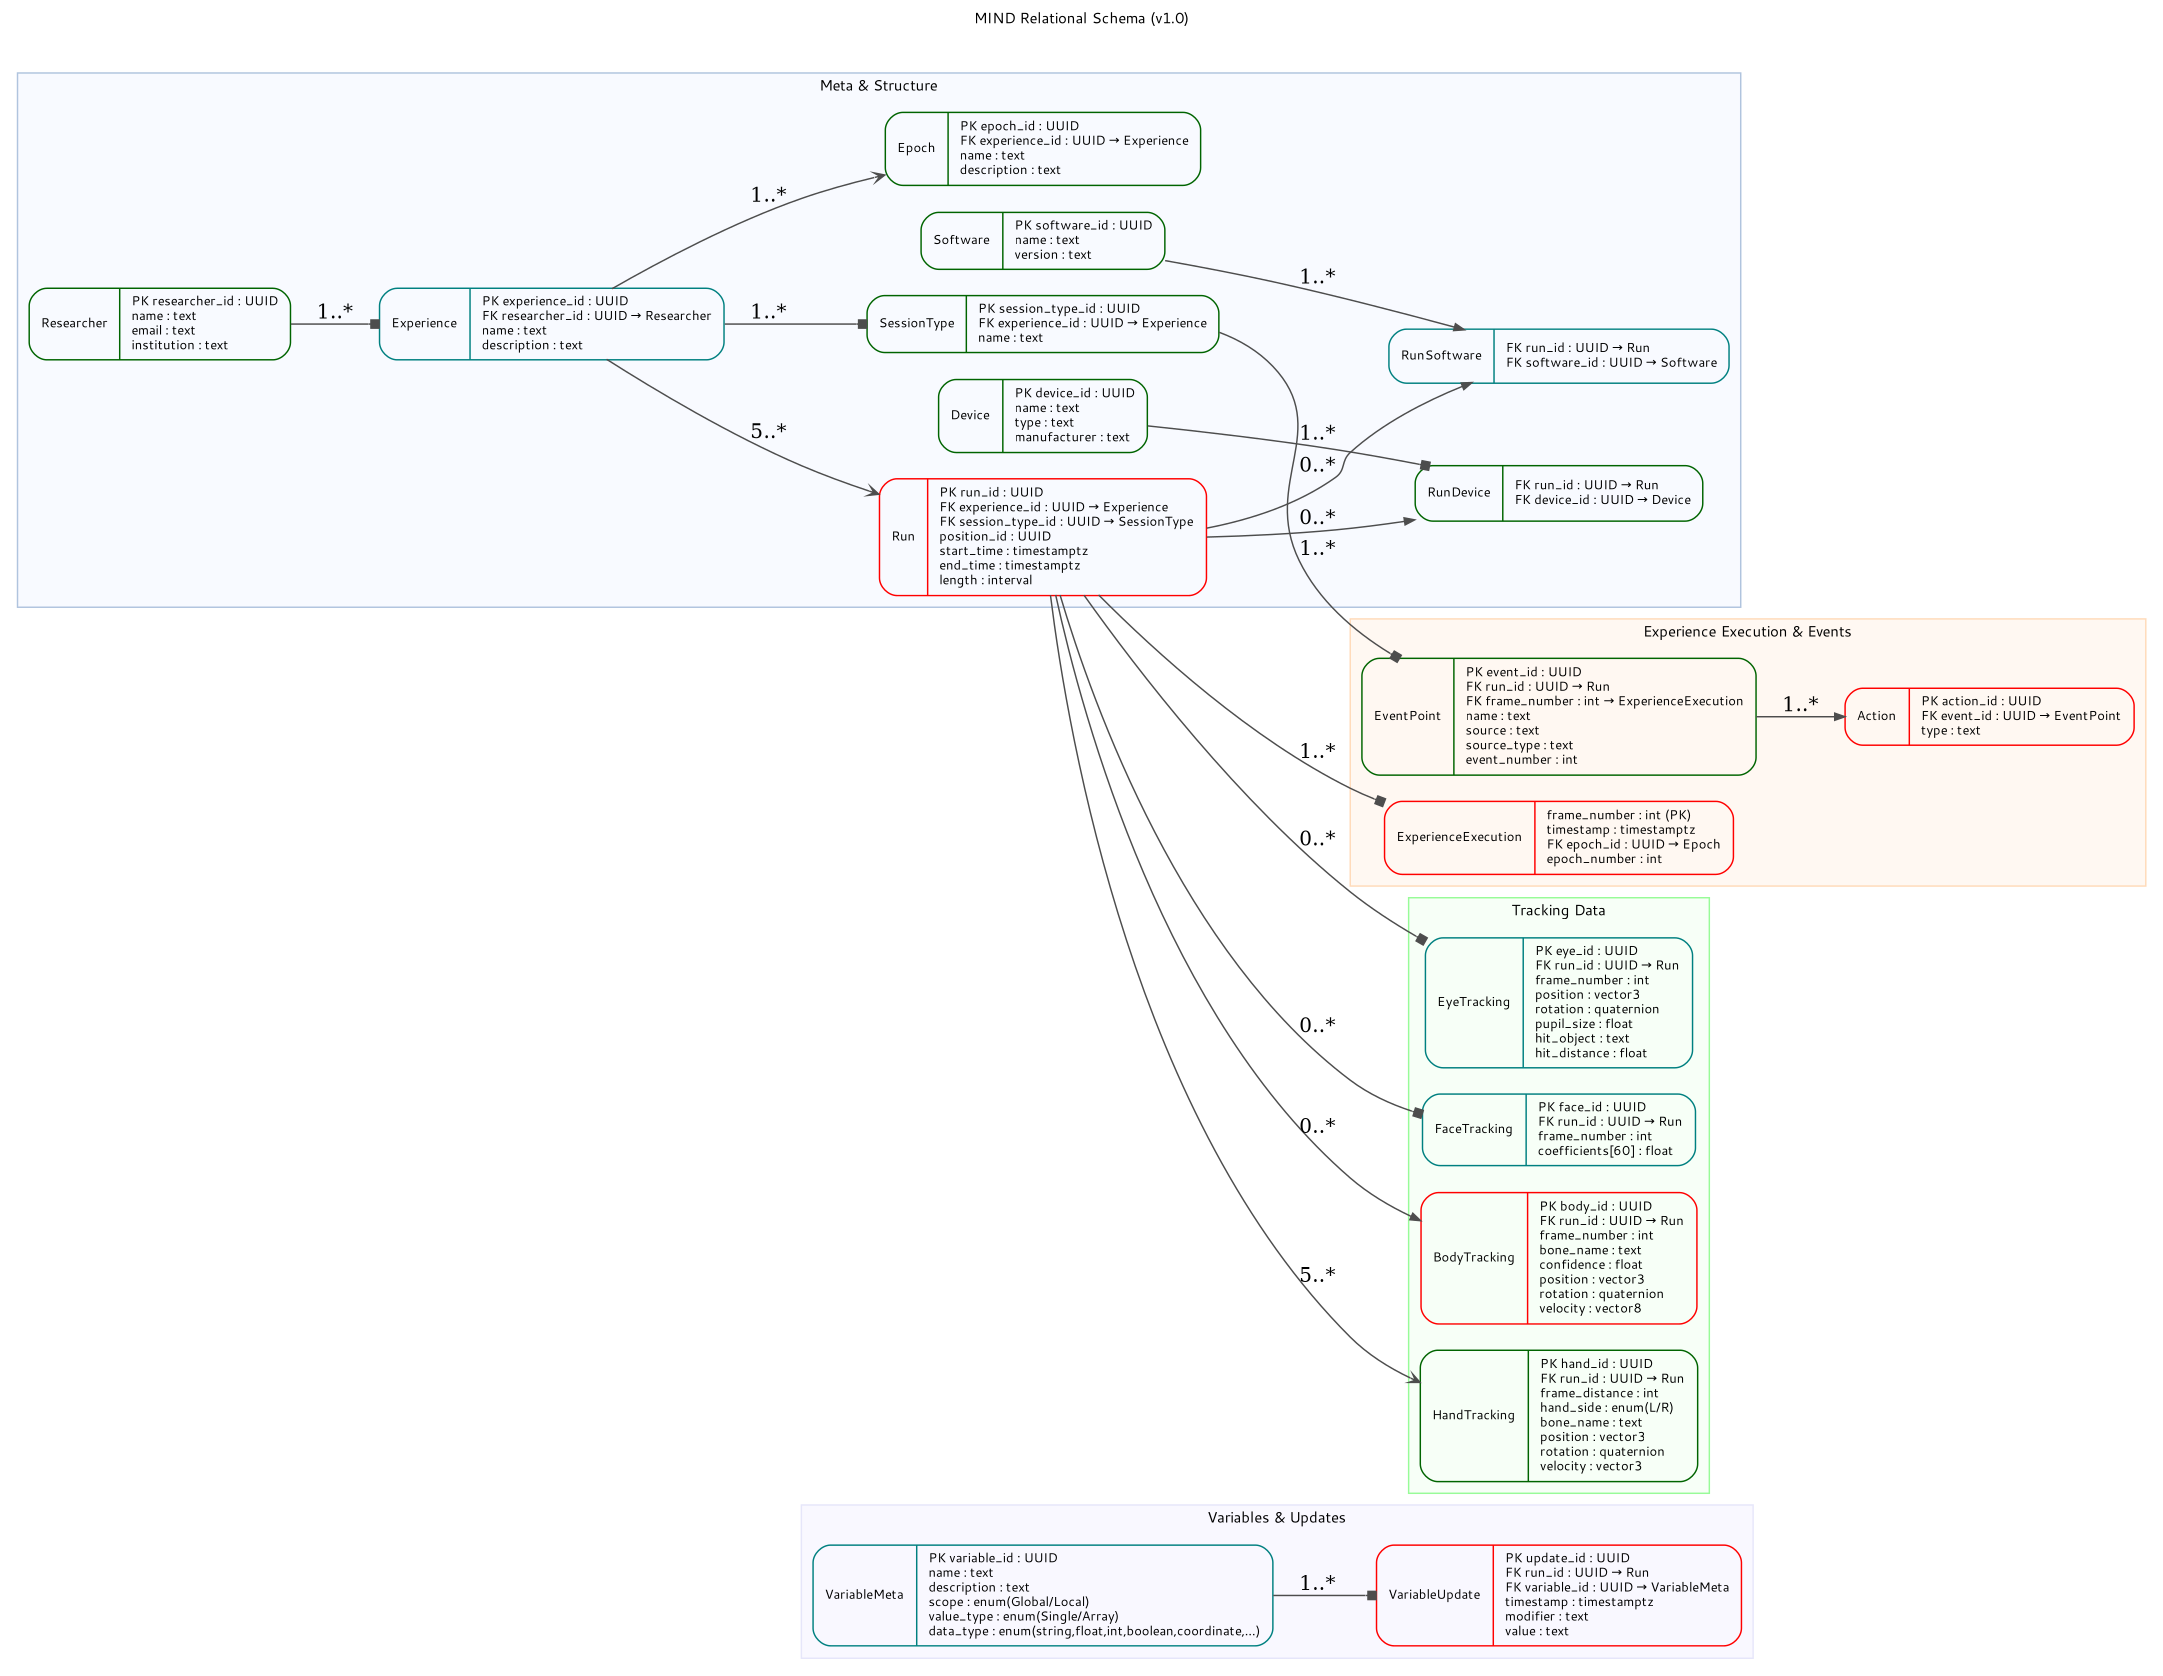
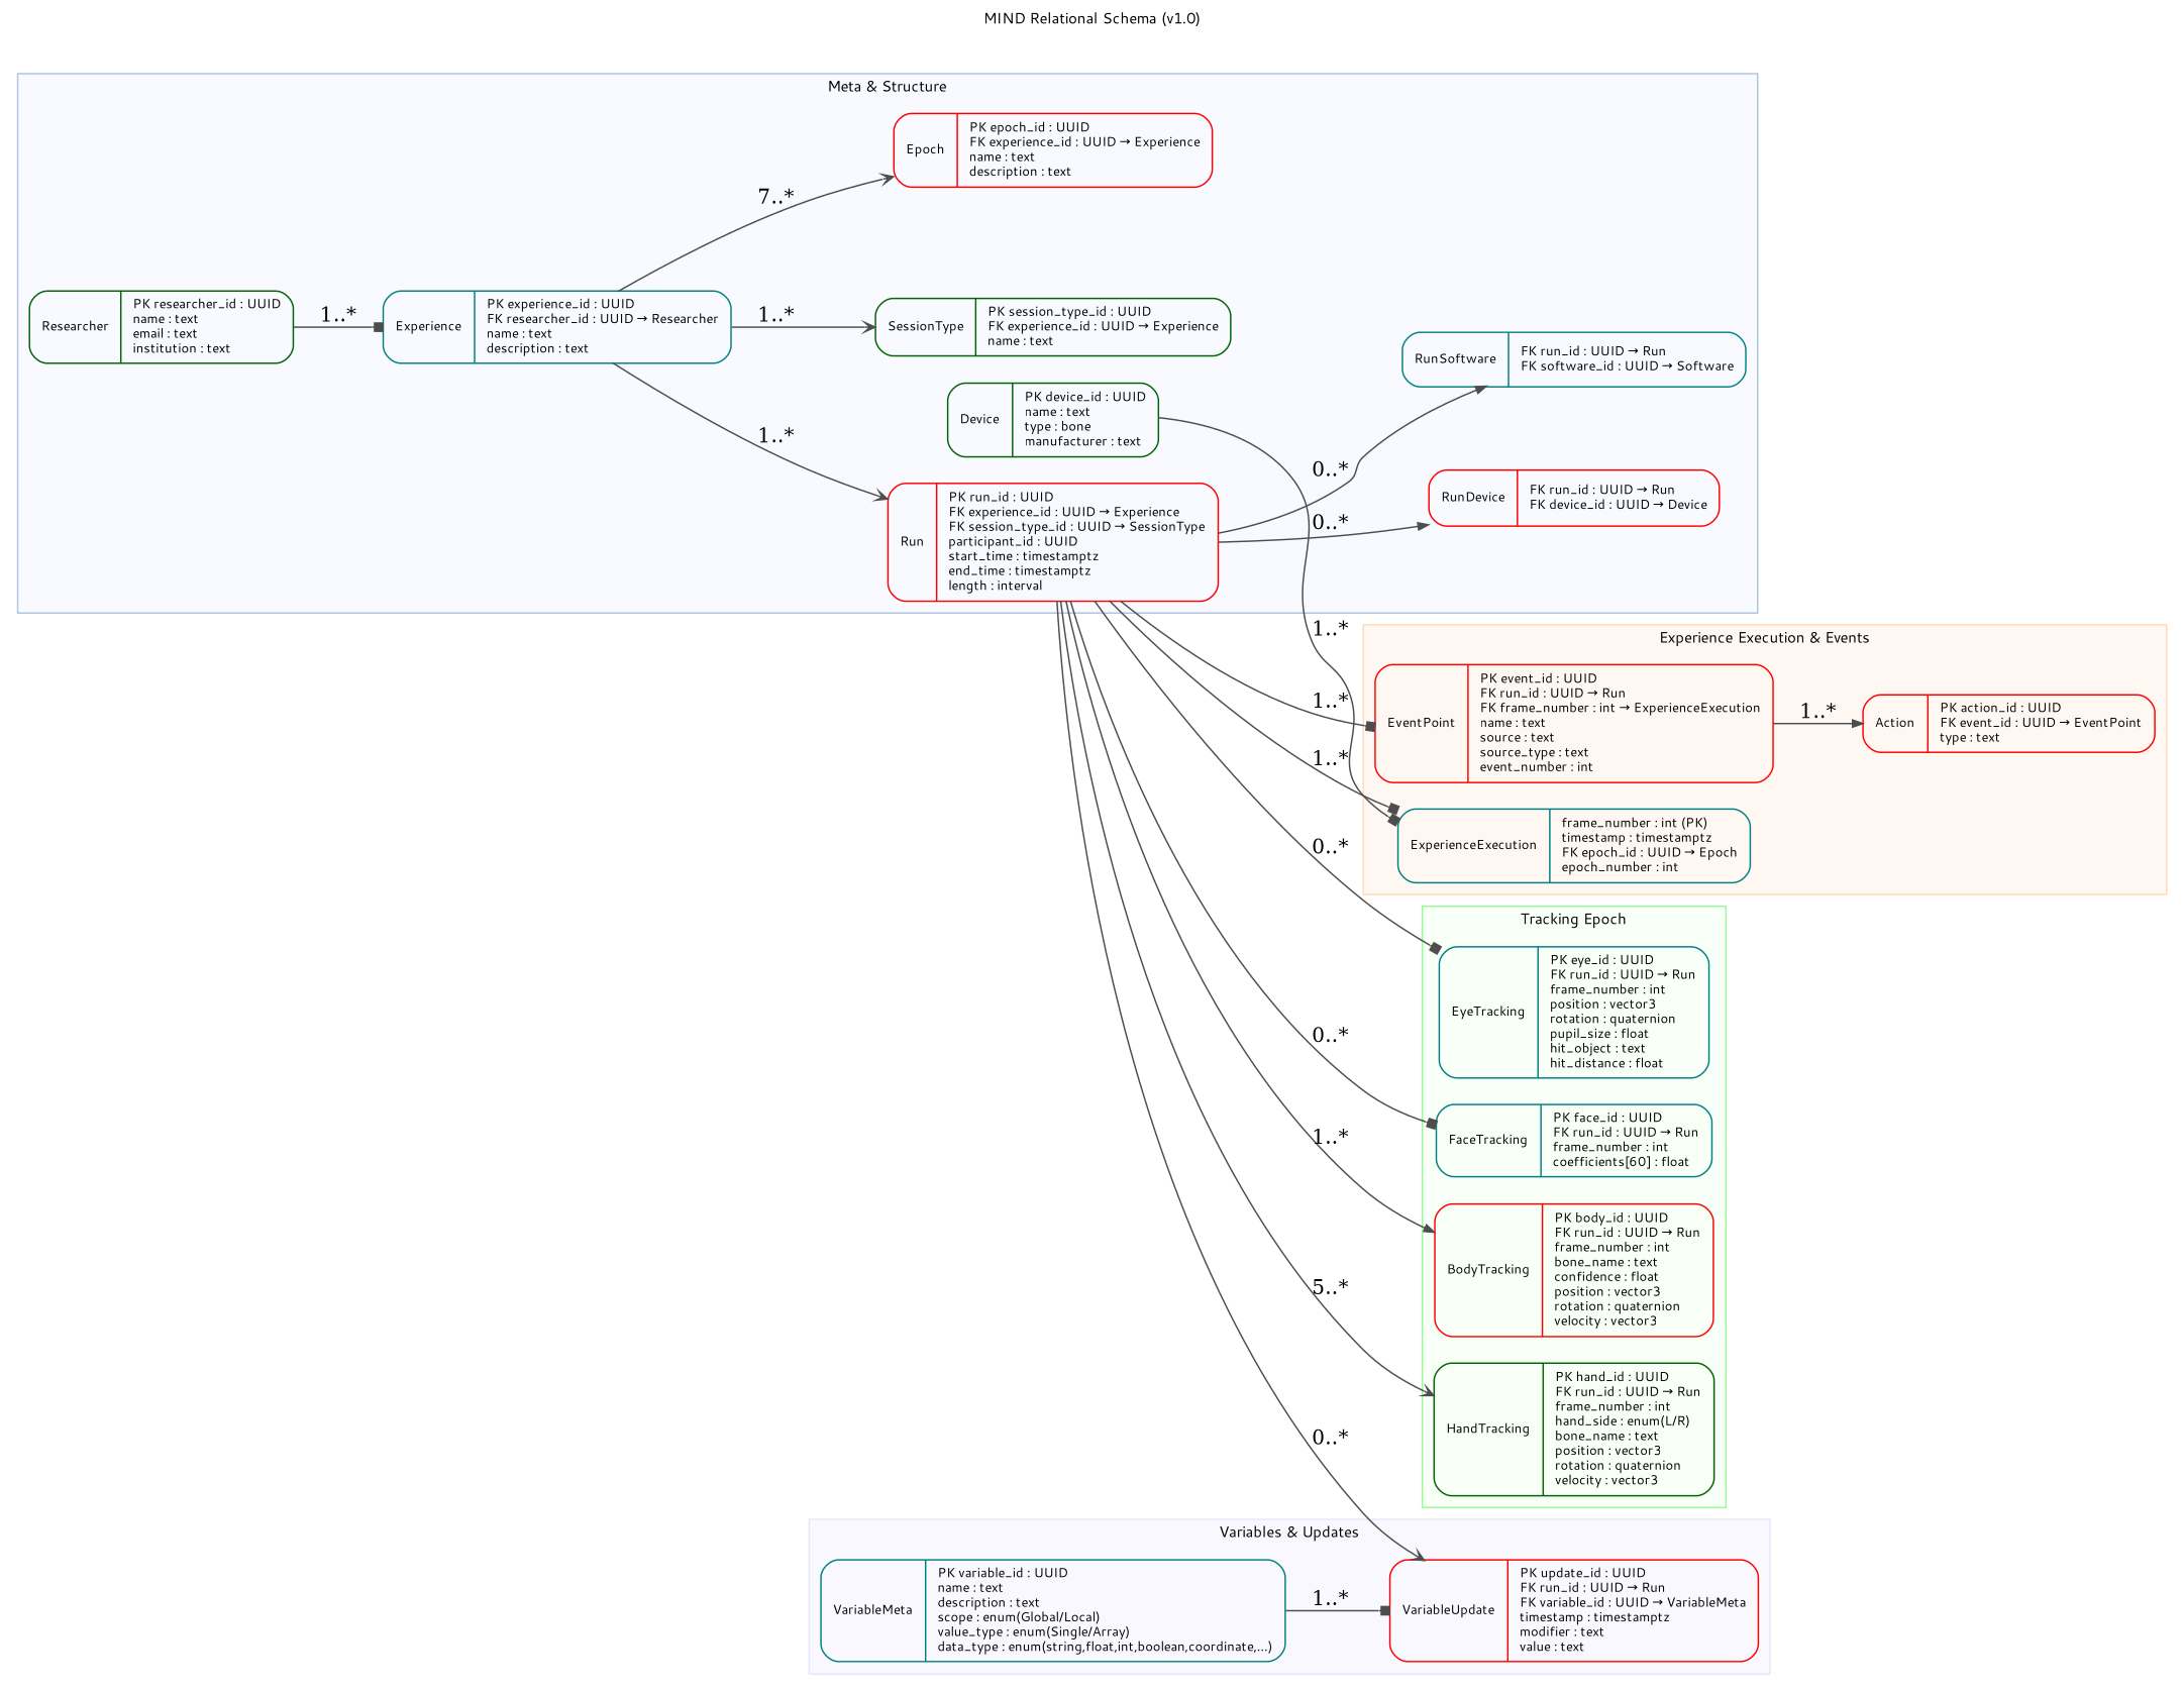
  digraph {
    fontname="Segoe UI"
    fontsize=10
    label="MIND Relational Schema (v1.0)"
    labelloc=t
    rankdir=LR
    node [color=darkgreen fontname="Segoe UI" fontsize=9 shape=record style=rounded]
    edge [arrowhead=box arrowsize=0.7 color=gray30]
    n1 [label="{Researcher|PK researcher_id : UUID\lname : text\lemail : text\linstitution : text\l}"]
    n2 [color=teal label="{Experience|PK experience_id : UUID\lFK researcher_id : UUID → Researcher\lname : text\ldescription : text\l}"]
    n3 [label="{SessionType|PK session_type_id : UUID\lFK experience_id : UUID → Experience\lname : text\l}"]
-   n4 [color=red label="{Run|PK run_id : UUID\lFK experience_id : UUID → Experience\lFK session_type_id : UUID → SessionType\lposition_id : UUID\lstart_time : timestamptz\lend_time : timestamptz\llength : interval\l}"]
-   n5 [label="{Epoch|PK epoch_id : UUID\lFK experience_id : UUID → Experience\lname : text\ldescription : text\l}"]
-   n6 [label="{Device|PK device_id : UUID\lname : text\ltype : text\lmanufacturer : text\l}"]
-   n7 [label="{Software|PK software_id : UUID\lname : text\lversion : text\l}"]
-   n8 [label="{RunDevice|FK run_id : UUID → Run\lFK device_id : UUID → Device\l}"]
+   n4 [color=red label="{Run|PK run_id : UUID\lFK experience_id : UUID → Experience\lFK session_type_id : UUID → SessionType\lparticipant_id : UUID\lstart_time : timestamptz\lend_time : timestamptz\llength : interval\l}"]
+   n5 [color=red label="{Epoch|PK epoch_id : UUID\lFK experience_id : UUID → Experience\lname : text\ldescription : text\l}"]
+   n6 [label="{Device|PK device_id : UUID\lname : text\ltype : bone\lmanufacturer : text\l}"]
+   n8 [color=red label="{RunDevice|FK run_id : UUID → Run\lFK device_id : UUID → Device\l}"]
    n9 [color=teal label="{RunSoftware|FK run_id : UUID → Run\lFK software_id : UUID → Software\l}"]
-   n10 [color=red label="{ExperienceExecution|frame_number : int (PK)\ltimestamp : timestamptz\lFK epoch_id : UUID → Epoch\lepoch_number : int\l}"]
-   n11 [label="{EventPoint|PK event_id : UUID\lFK run_id : UUID → Run\lFK frame_number : int → ExperienceExecution\lname : text\lsource : text\lsource_type : text\levent_number : int\l}"]
+   n10 [color=teal label="{ExperienceExecution|frame_number : int (PK)\ltimestamp : timestamptz\lFK epoch_id : UUID → Epoch\lepoch_number : int\l}"]
+   n11 [color=red label="{EventPoint|PK event_id : UUID\lFK run_id : UUID → Run\lFK frame_number : int → ExperienceExecution\lname : text\lsource : text\lsource_type : text\levent_number : int\l}"]
    n12 [color=red label="{Action|PK action_id : UUID\lFK event_id : UUID → EventPoint\ltype : text\l}"]
    n13 [color=teal label="{EyeTracking|PK eye_id : UUID\lFK run_id : UUID → Run\lframe_number : int\lposition : vector3\lrotation : quaternion\lpupil_size : float\lhit_object : text\lhit_distance : float\l}"]
    n14 [color=teal label="{FaceTracking|PK face_id : UUID\lFK run_id : UUID → Run\lframe_number : int\lcoefficients[60] : float\l}"]
-   n15 [color=red label="{BodyTracking|PK body_id : UUID\lFK run_id : UUID → Run\lframe_number : int\lbone_name : text\lconfidence : float\lposition : vector3\lrotation : quaternion\lvelocity : vector8\l}"]
-   n16 [label="{HandTracking|PK hand_id : UUID\lFK run_id : UUID → Run\lframe_distance : int\lhand_side : enum(L/R)\lbone_name : text\lposition : vector3\lrotation : quaternion\lvelocity : vector3\l}"]
+   n15 [color=red label="{BodyTracking|PK body_id : UUID\lFK run_id : UUID → Run\lframe_number : int\lbone_name : text\lconfidence : float\lposition : vector3\lrotation : quaternion\lvelocity : vector3\l}"]
+   n16 [label="{HandTracking|PK hand_id : UUID\lFK run_id : UUID → Run\lframe_number : int\lhand_side : enum(L/R)\lbone_name : text\lposition : vector3\lrotation : quaternion\lvelocity : vector3\l}"]
    n17 [color=teal label="{VariableMeta|PK variable_id : UUID\lname : text\ldescription : text\lscope : enum(Global/Local)\lvalue_type : enum(Single/Array)\ldata_type : enum(string,float,int,boolean,coordinate,…)\l}"]
    n18 [color=red label="{VariableUpdate|PK update_id : UUID\lFK run_id : UUID → Run\lFK variable_id : UUID → VariableMeta\ltimestamp : timestamptz\lmodifier : text\lvalue : text\l}"]
    subgraph cluster_1 {
      color="#B0C4DE"
      fillcolor="#F8FAFF"
      label="Meta & Structure"
      style=filled
      n1
      n2
      n3
      n4
      n5
      n6
-     n7
      n8
      n9
    }
    subgraph cluster_2 {
      color="#FFDAB9"
      fillcolor="#FFF8F2"
      label="Experience Execution & Events"
      style=filled
      n10
      n11
      n12
    }
    subgraph cluster_3 {
      color="#98FB98"
      fillcolor="#F7FFF7"
-     label="Tracking Data"
+     label="Tracking Epoch"
      style=filled
      n13
      n14
      n15
      n16
    }
    subgraph cluster_4 {
      color="#E6E6FA"
      fillcolor="#F9F8FF"
      label="Variables & Updates"
      style=filled
      n17
      n18
    }
    n1 -> n2 [label="1..*"]
-   n2 -> n3 [label="1..*"]
-   n2 -> n4 [arrowhead=vee label="5..*"]
-   n2 -> n5 [arrowhead=vee label="1..*"]
+   n2 -> n3 [arrowhead=vee label="1..*"]
+   n2 -> n4 [arrowhead=vee label="1..*"]
+   n2 -> n5 [arrowhead=vee label="7..*"]
    n4 -> n8 [arrowhead=normal label="0..*"]
    n4 -> n9 [arrowhead=normal label="0..*"]
    n4 -> n10 [label="1..*"]
-   n3 -> n11 [label="1..*"]
+   n4 -> n11 [label="1..*"]
    n4 -> n13 [label="0..*"]
    n4 -> n14 [label="0..*"]
-   n4 -> n15 [arrowhead=normal label="0..*"]
+   n4 -> n15 [arrowhead=normal label="1..*"]
    n4 -> n16 [arrowhead=vee label="5..*"]
-   n6 -> n8 [label="1..*"]
-   n7 -> n9 [arrowhead=normal label="1..*"]
+   n4 -> n18 [arrowhead=vee label="0..*"]
+   n6 -> n10 [label="1..*"]
    n11 -> n12 [arrowhead=normal label="1..*"]
    n17 -> n18 [label="1..*"]
  }
